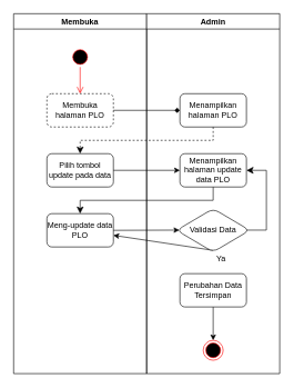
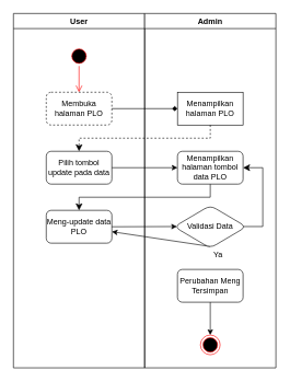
  <mxCell id="0" />
  <mxCell id="1" parent="0" />
- <mxCell id="2" value="Membuka" style="swimlane;whiteSpace=wrap;html=1;" parent="1" vertex="1"><mxGeometry x="20" y="20" width="200" height="540" as="geometry" /></mxCell>
+ <mxCell id="2" value="User" style="swimlane;whiteSpace=wrap;html=1;" parent="1" vertex="1"><mxGeometry x="20" y="20" width="200" height="540" as="geometry" /></mxCell>
  <mxCell id="3" value="Membuka halaman PLO" style="rounded=1;whiteSpace=wrap;html=1;dashed=1;" parent="2" vertex="1"><mxGeometry x="50" y="120" width="100" height="50" as="geometry" /></mxCell>
  <mxCell id="4" value="" style="ellipse;html=1;shape=startState;fillColor=#000000;strokeColor=#ff0000;" parent="2" vertex="1"><mxGeometry x="85" y="50" width="30" height="30" as="geometry" /></mxCell>
  <mxCell id="5" value="" style="edgeStyle=orthogonalEdgeStyle;html=1;verticalAlign=bottom;endArrow=open;endSize=8;strokeColor=#ff0000;entryX=0.5;entryY=0;entryDx=0;entryDy=0;" parent="2" source="4" target="3" edge="1"><mxGeometry relative="1" as="geometry"><mxPoint x="100" y="140" as="targetPoint" /></mxGeometry></mxCell>
  <mxCell id="6" value="Pilih tombol update pada data" style="rounded=1;whiteSpace=wrap;html=1;" parent="2" vertex="1"><mxGeometry x="50" y="210" width="100" height="50" as="geometry" /></mxCell>
  <mxCell id="7" value="Meng-update data PLO" style="rounded=1;whiteSpace=wrap;html=1;" parent="2" vertex="1"><mxGeometry x="50" y="300" width="100" height="50" as="geometry" /></mxCell>
  <mxCell id="8" value="Admin" style="swimlane;whiteSpace=wrap;html=1;" parent="1" vertex="1"><mxGeometry x="220" y="20" width="200" height="540" as="geometry" /></mxCell>
- <mxCell id="9" value="Menampilkan halaman PLO" style="rounded=1;whiteSpace=wrap;html=1;" parent="8" vertex="1"><mxGeometry x="50" y="120" width="100" height="50" as="geometry" /></mxCell>
- <mxCell id="10" value="Menampilkan halaman update data PLO" style="rounded=1;whiteSpace=wrap;html=1;" parent="8" vertex="1"><mxGeometry x="50" y="210" width="100" height="50" as="geometry" /></mxCell>
+ <mxCell id="9" value="Menampilkan halaman PLO" style="whiteSpace=wrap;html=1;rounded=0;" parent="8" vertex="1"><mxGeometry x="50" y="120" width="100" height="50" as="geometry" /></mxCell>
+ <mxCell id="10" value="Menampilkan halaman tombol data PLO" style="rounded=1;whiteSpace=wrap;html=1;" parent="8" vertex="1"><mxGeometry x="50" y="210" width="100" height="50" as="geometry" /></mxCell>
  <mxCell id="11" value="" style="edgeStyle=none;html=1;exitX=0.498;exitY=0.962;exitDx=0;exitDy=0;exitPerimeter=0;" parent="8" source="12" target="7" edge="1"><mxGeometry relative="1" as="geometry" /></mxCell>
  <mxCell id="12" value="Validasi Data" style="rhombus;whiteSpace=wrap;html=1;rounded=1;" parent="8" vertex="1"><mxGeometry x="45" y="292.5" width="110" height="65" as="geometry" /></mxCell>
  <mxCell id="13" value="" style="edgeStyle=elbowEdgeStyle;elbow=horizontal;endArrow=classic;html=1;curved=0;rounded=0;endSize=8;startSize=8;exitX=0.959;exitY=0.495;exitDx=0;exitDy=0;entryX=1;entryY=0.5;entryDx=0;entryDy=0;exitPerimeter=0;" parent="8" source="12" target="10" edge="1"><mxGeometry width="50" height="50" relative="1" as="geometry"><mxPoint x="230" y="330" as="sourcePoint" /><mxPoint x="280" y="280" as="targetPoint" /><Array as="points"><mxPoint x="180" y="280" /></Array></mxGeometry></mxCell>
  <mxCell id="14" value="" style="edgeStyle=none;html=1;" parent="8" source="15" target="16" edge="1"><mxGeometry relative="1" as="geometry" /></mxCell>
- <mxCell id="15" value="Perubahan Data Tersimpan" style="rounded=1;whiteSpace=wrap;html=1;" parent="8" vertex="1"><mxGeometry x="50" y="390" width="100" height="50" as="geometry" /></mxCell>
+ <mxCell id="15" value="Perubahan Meng Tersimpan" style="rounded=1;whiteSpace=wrap;html=1;" parent="8" vertex="1"><mxGeometry x="50" y="390" width="100" height="50" as="geometry" /></mxCell>
  <mxCell id="16" value="" style="ellipse;html=1;shape=endState;fillColor=#000000;strokeColor=#ff0000;" parent="8" vertex="1"><mxGeometry x="85" y="490" width="30" height="30" as="geometry" /></mxCell>
  <mxCell id="17" value="Ya" style="text;html=1;align=center;verticalAlign=middle;whiteSpace=wrap;rounded=0;" parent="8" vertex="1"><mxGeometry x="87" y="357.5" width="50" height="20" as="geometry" /></mxCell>
  <mxCell id="18" value="" style="edgeStyle=none;html=1;endArrow=diamond;" parent="1" source="3" target="9" edge="1"><mxGeometry relative="1" as="geometry" /></mxCell>
  <mxCell id="19" value="" style="edgeStyle=elbowEdgeStyle;elbow=vertical;endArrow=classic;html=1;curved=0;rounded=0;endSize=8;startSize=8;exitX=0.5;exitY=1;exitDx=0;exitDy=0;entryX=0.5;entryY=0;entryDx=0;entryDy=0;dashed=1;" parent="1" source="9" target="6" edge="1"><mxGeometry width="50" height="50" relative="1" as="geometry"><mxPoint x="290" y="280" as="sourcePoint" /><mxPoint x="340" y="230" as="targetPoint" /></mxGeometry></mxCell>
  <mxCell id="20" value="" style="edgeStyle=none;html=1;" parent="1" source="6" target="10" edge="1"><mxGeometry relative="1" as="geometry" /></mxCell>
  <mxCell id="21" value="" style="edgeStyle=elbowEdgeStyle;elbow=vertical;endArrow=classic;html=1;curved=0;rounded=0;endSize=8;startSize=8;exitX=0.5;exitY=1;exitDx=0;exitDy=0;entryX=0.5;entryY=0;entryDx=0;entryDy=0;" parent="1" source="10" target="7" edge="1"><mxGeometry width="50" height="50" relative="1" as="geometry"><mxPoint x="260" y="340" as="sourcePoint" /><mxPoint x="110" y="320" as="targetPoint" /></mxGeometry></mxCell>
  <mxCell id="22" value="" style="edgeStyle=none;html=1;entryX=0.047;entryY=0.495;entryDx=0;entryDy=0;entryPerimeter=0;" parent="1" edge="1"><mxGeometry relative="1" as="geometry"><mxPoint x="170" y="345" as="sourcePoint" /><mxPoint x="269.17" y="344.675" as="targetPoint" /></mxGeometry></mxCell>
